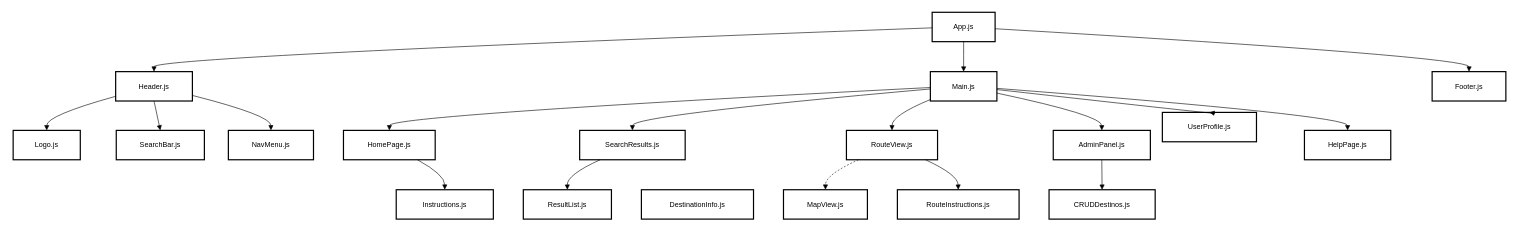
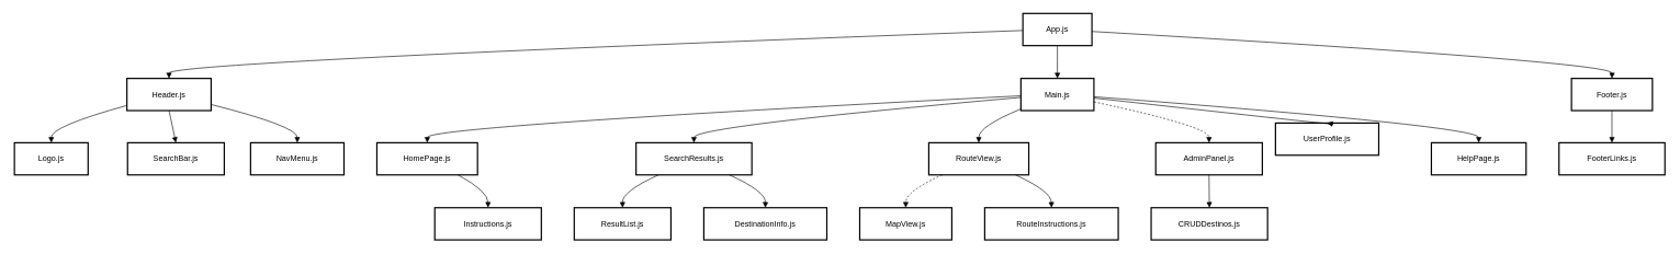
  <mxCell id="0" />
  <mxCell id="1" parent="0" />
  <mxCell id="2" value="App.js" style="whiteSpace=wrap;strokeWidth=2;" vertex="1" parent="1"><mxGeometry x="1553" y="20" width="105" height="49" as="geometry" /></mxCell>
  <mxCell id="3" value="Header.js" style="whiteSpace=wrap;strokeWidth=2;" vertex="1" parent="1"><mxGeometry x="191" y="119" width="128" height="49" as="geometry" /></mxCell>
  <mxCell id="4" value="Main.js" style="whiteSpace=wrap;strokeWidth=2;" vertex="1" parent="1"><mxGeometry x="1550" y="119" width="111" height="49" as="geometry" /></mxCell>
  <mxCell id="5" value="Footer.js" style="whiteSpace=wrap;strokeWidth=2;" vertex="1" parent="1"><mxGeometry x="2387" y="119" width="123" height="49" as="geometry" /></mxCell>
  <mxCell id="6" value="Logo.js" style="whiteSpace=wrap;strokeWidth=2;" vertex="1" parent="1"><mxGeometry x="20" y="217" width="112" height="49" as="geometry" /></mxCell>
  <mxCell id="7" value="SearchBar.js" style="whiteSpace=wrap;strokeWidth=2;" vertex="1" parent="1"><mxGeometry x="192" y="217" width="147" height="49" as="geometry" /></mxCell>
  <mxCell id="8" value="NavMenu.js" style="whiteSpace=wrap;strokeWidth=2;" vertex="1" parent="1"><mxGeometry x="379" y="217" width="142" height="49" as="geometry" /></mxCell>
  <mxCell id="9" value="HomePage.js" style="whiteSpace=wrap;strokeWidth=2;" vertex="1" parent="1"><mxGeometry x="571" y="217" width="153" height="49" as="geometry" /></mxCell>
  <mxCell id="10" value="SearchResults.js" style="whiteSpace=wrap;strokeWidth=2;" vertex="1" parent="1"><mxGeometry x="965" y="217" width="176" height="49" as="geometry" /></mxCell>
  <mxCell id="11" value="RouteView.js" style="whiteSpace=wrap;strokeWidth=2;" vertex="1" parent="1"><mxGeometry x="1410" y="217" width="152" height="49" as="geometry" /></mxCell>
  <mxCell id="12" value="AdminPanel.js" style="whiteSpace=wrap;strokeWidth=2;" vertex="1" parent="1"><mxGeometry x="1755" y="217" width="162" height="49" as="geometry" /></mxCell>
  <mxCell id="13" value="UserProfile.js" style="whiteSpace=wrap;strokeWidth=2;" vertex="1" parent="1"><mxGeometry x="1937" y="187" width="157" height="49" as="geometry" /></mxCell>
  <mxCell id="14" value="HelpPage.js" style="whiteSpace=wrap;strokeWidth=2;" vertex="1" parent="1"><mxGeometry x="2174" y="217" width="144" height="49" as="geometry" /></mxCell>
  <mxCell id="15" value="Instructions.js" style="whiteSpace=wrap;strokeWidth=2;" vertex="1" parent="1"><mxGeometry x="659" y="316" width="162" height="49" as="geometry" /></mxCell>
  <mxCell id="16" value="ResultList.js" style="whiteSpace=wrap;strokeWidth=2;" vertex="1" parent="1"><mxGeometry x="871" y="316" width="147" height="49" as="geometry" /></mxCell>
  <mxCell id="17" value="DestinationInfo.js" style="whiteSpace=wrap;strokeWidth=2;" vertex="1" parent="1"><mxGeometry x="1068" y="316" width="187" height="49" as="geometry" /></mxCell>
  <mxCell id="18" value="MapView.js" style="whiteSpace=wrap;strokeWidth=2;" vertex="1" parent="1"><mxGeometry x="1305" y="316" width="140" height="49" as="geometry" /></mxCell>
  <mxCell id="19" value="RouteInstructions.js" style="whiteSpace=wrap;strokeWidth=2;" vertex="1" parent="1"><mxGeometry x="1495" y="316" width="203" height="49" as="geometry" /></mxCell>
  <mxCell id="20" value="CRUDDestinos.js" style="whiteSpace=wrap;strokeWidth=2;" vertex="1" parent="1"><mxGeometry x="1748" y="316" width="177" height="49" as="geometry" /></mxCell>
+ <mxCell id="21" value="FooterLinks.js" style="whiteSpace=wrap;strokeWidth=2;" vertex="1" parent="1"><mxGeometry x="2368" y="217" width="161" height="49" as="geometry" /></mxCell>
  <mxCell id="22" value="" style="curved=1;startArrow=none;endArrow=block;exitX=0;exitY=0.53;entryX=0.5;entryY=-0.01;rounded=0;" edge="1" parent="1" source="2" target="3"><mxGeometry relative="1" as="geometry"><Array as="points"><mxPoint x="255" y="94" /></Array></mxGeometry></mxCell>
  <mxCell id="23" value="" style="curved=1;startArrow=none;endArrow=block;exitX=0.5;exitY=0.99;entryX=0.5;entryY=-0.01;rounded=0;" edge="1" parent="1" source="2" target="4"><mxGeometry relative="1" as="geometry"><Array as="points" /></mxGeometry></mxCell>
  <mxCell id="24" value="" style="curved=1;startArrow=none;endArrow=block;exitX=1;exitY=0.56;entryX=0.5;entryY=-0.01;rounded=0;" edge="1" parent="1" source="2" target="5"><mxGeometry relative="1" as="geometry"><Array as="points"><mxPoint x="2449" y="94" /></Array></mxGeometry></mxCell>
  <mxCell id="25" value="" style="curved=1;startArrow=none;endArrow=block;exitX=0;exitY=0.84;entryX=0.5;entryY=0;rounded=0;" edge="1" parent="1" source="3" target="6"><mxGeometry relative="1" as="geometry"><Array as="points"><mxPoint x="76" y="192" /></Array></mxGeometry></mxCell>
  <mxCell id="26" value="" style="curved=1;startArrow=none;endArrow=block;exitX=0.5;exitY=0.98;entryX=0.5;entryY=0;rounded=0;" edge="1" parent="1" source="3" target="7"><mxGeometry relative="1" as="geometry"><Array as="points" /></mxGeometry></mxCell>
  <mxCell id="27" value="" style="curved=1;startArrow=none;endArrow=block;exitX=1;exitY=0.81;entryX=0.5;entryY=0;rounded=0;" edge="1" parent="1" source="3" target="8"><mxGeometry relative="1" as="geometry"><Array as="points"><mxPoint x="450" y="192" /></Array></mxGeometry></mxCell>
  <mxCell id="28" value="" style="curved=1;startArrow=none;endArrow=block;exitX=0;exitY=0.54;entryX=0.5;entryY=0;rounded=0;" edge="1" parent="1" source="4" target="9"><mxGeometry relative="1" as="geometry"><Array as="points"><mxPoint x="648" y="192" /></Array></mxGeometry></mxCell>
  <mxCell id="29" value="" style="curved=1;startArrow=none;endArrow=block;exitX=0;exitY=0.59;entryX=0.5;entryY=0;rounded=0;" edge="1" parent="1" source="4" target="10"><mxGeometry relative="1" as="geometry"><Array as="points"><mxPoint x="1053" y="192" /></Array></mxGeometry></mxCell>
  <mxCell id="30" value="" style="curved=1;startArrow=none;endArrow=block;exitX=0;exitY=0.95;entryX=0.5;entryY=0;rounded=0;" edge="1" parent="1" source="4" target="11"><mxGeometry relative="1" as="geometry"><Array as="points"><mxPoint x="1486" y="192" /></Array></mxGeometry></mxCell>
- <mxCell id="31" value="" style="curved=1;startArrow=none;endArrow=block;exitX=1;exitY=0.73;entryX=0.5;entryY=0;rounded=0;" edge="1" parent="1" source="4" target="12"><mxGeometry relative="1" as="geometry"><Array as="points"><mxPoint x="1836" y="192" /></Array></mxGeometry></mxCell>
+ <mxCell id="31" value="" style="curved=1;startArrow=none;endArrow=block;exitX=1;exitY=0.73;entryX=0.5;entryY=0;rounded=0;dashed=1;" edge="1" parent="1" source="4" target="12"><mxGeometry relative="1" as="geometry"><Array as="points"><mxPoint x="1836" y="192" /></Array></mxGeometry></mxCell>
  <mxCell id="32" value="" style="curved=1;startArrow=none;endArrow=block;exitX=1;exitY=0.61;entryX=0.5;entryY=0;rounded=0;" edge="1" parent="1" source="4" target="13"><mxGeometry relative="1" as="geometry"><Array as="points"><mxPoint x="2046" y="192" /></Array></mxGeometry></mxCell>
  <mxCell id="33" value="" style="curved=1;startArrow=none;endArrow=block;exitX=1;exitY=0.57;entryX=0.5;entryY=0;rounded=0;" edge="1" parent="1" source="4" target="14"><mxGeometry relative="1" as="geometry"><Array as="points"><mxPoint x="2246" y="192" /></Array></mxGeometry></mxCell>
  <mxCell id="34" value="" style="curved=1;startArrow=none;endArrow=block;exitX=0.8;exitY=0.99;entryX=0.5;entryY=-0.01;rounded=0;" edge="1" parent="1" source="9" target="15"><mxGeometry relative="1" as="geometry"><Array as="points"><mxPoint x="740" y="291" /></Array></mxGeometry></mxCell>
  <mxCell id="35" value="" style="curved=1;startArrow=none;endArrow=block;exitX=0.2;exitY=0.99;entryX=0.5;entryY=-0.01;rounded=0;" edge="1" parent="1" source="10" target="16"><mxGeometry relative="1" as="geometry"><Array as="points"><mxPoint x="944" y="291" /></Array></mxGeometry></mxCell>
+ <mxCell id="36" value="" style="curved=1;startArrow=none;endArrow=block;exitX=0.8;exitY=0.99;entryX=0.5;entryY=-0.01;rounded=0;" edge="1" parent="1" source="10" target="17"><mxGeometry relative="1" as="geometry"><Array as="points"><mxPoint x="1162" y="291" /></Array></mxGeometry></mxCell>
  <mxCell id="37" value="" style="curved=1;startArrow=none;endArrow=block;exitX=0.14;exitY=0.99;entryX=0.5;entryY=-0.01;rounded=0;dashed=1;" edge="1" parent="1" source="11" target="18"><mxGeometry relative="1" as="geometry"><Array as="points"><mxPoint x="1375" y="291" /></Array></mxGeometry></mxCell>
  <mxCell id="38" value="" style="curved=1;startArrow=none;endArrow=block;exitX=0.86;exitY=0.99;entryX=0.5;entryY=-0.01;rounded=0;" edge="1" parent="1" source="11" target="19"><mxGeometry relative="1" as="geometry"><Array as="points"><mxPoint x="1596" y="291" /></Array></mxGeometry></mxCell>
  <mxCell id="39" value="" style="curved=1;startArrow=none;endArrow=block;exitX=0.5;exitY=0.99;entryX=0.5;entryY=-0.01;rounded=0;" edge="1" parent="1" source="12" target="20"><mxGeometry relative="1" as="geometry"><Array as="points" /></mxGeometry></mxCell>
+ <mxCell id="40" value="" style="curved=1;startArrow=none;endArrow=block;exitX=0.5;exitY=0.98;entryX=0.5;entryY=0;rounded=0;" edge="1" parent="1" source="5" target="21"><mxGeometry relative="1" as="geometry"><Array as="points" /></mxGeometry></mxCell>
